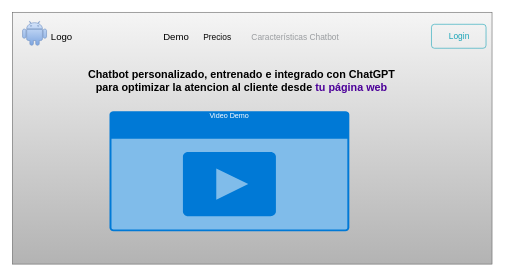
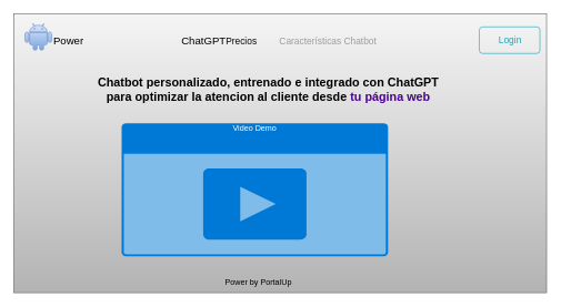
  <mxCell id="0" />
  <mxCell id="1" parent="0" />
  <mxCell id="2" value="" style="rounded=0;whiteSpace=wrap;html=1;fillColor=#f5f5f5;gradientColor=#b3b3b3;strokeColor=#666666;" vertex="1" parent="1"><mxGeometry x="20" y="20" width="800" height="420" as="geometry" /></mxCell>
- <mxCell id="3" value="Demo" style="html=1;shadow=0;dashed=0;fontSize=16;align=left;spacing=15;fillColor=none;strokeColor=none;" vertex="1" parent="1"><mxGeometry x="257" y="30" width="563" height="60" as="geometry" /></mxCell>
+ <mxCell id="3" value="ChatGPT" style="html=1;shadow=0;dashed=0;fontSize=16;align=left;spacing=15;fillColor=none;strokeColor=none;" vertex="1" parent="1"><mxGeometry x="257" y="30" width="563" height="60" as="geometry" /></mxCell>
  <mxCell id="4" value="Precios" style="fillColor=none;strokeColor=none;fontSize=14;fontColor=#080808;align=center;" vertex="1" parent="3"><mxGeometry width="70" height="40" relative="1" as="geometry"><mxPoint x="70" y="10" as="offset" /></mxGeometry></mxCell>
  <mxCell id="5" value="Características Chatbot " style="fillColor=none;strokeColor=none;fontSize=14;fontColor=#9A9DA0;align=center;" vertex="1" parent="3"><mxGeometry width="160" height="40" relative="1" as="geometry"><mxPoint x="157" y="10" as="offset" /></mxGeometry></mxCell>
  <mxCell id="6" value="Login" style="html=1;shadow=0;dashed=0;shape=mxgraph.bootstrap.rrect;rSize=5;fontSize=14;fontColor=#1CA5B8;strokeColor=#1CA5B8;fillColor=none;" vertex="1" parent="3"><mxGeometry x="1" width="91" height="40" relative="1" as="geometry"><mxPoint x="-101" y="10" as="offset" /></mxGeometry></mxCell>
  <mxCell id="7" value="Video Demo" style="html=1;whiteSpace=wrap;strokeColor=none;fillColor=#0079D6;labelPosition=center;verticalLabelPosition=middle;verticalAlign=top;align=center;fontSize=12;outlineConnect=0;spacingTop=-6;fontColor=#FFFFFF;sketch=0;shape=mxgraph.sitemap.video;" vertex="1" parent="1"><mxGeometry x="182" y="185" width="400" height="200" as="geometry" /></mxCell>
  <mxCell id="8" value="" style="dashed=0;outlineConnect=0;html=1;align=center;labelPosition=center;verticalLabelPosition=bottom;verticalAlign=top;shape=mxgraph.weblogos.android;fillColor=#dae8fc;strokeColor=#6c8ebf;gradientColor=#7ea6e0;" vertex="1" parent="1"><mxGeometry x="37" y="35" width="40" height="40" as="geometry" /></mxCell>
- <mxCell id="10" value="Logo" style="text;html=1;align=center;verticalAlign=middle;resizable=0;points=[];autosize=1;strokeColor=none;fillColor=none;fontSize=16;" vertex="1" parent="1"><mxGeometry x="72" y="45" width="60" height="30" as="geometry" /></mxCell>
+ <mxCell id="9" value="Power by PortalUp&lt;br&gt;" style="text;html=1;align=center;verticalAlign=middle;resizable=0;points=[];autosize=1;strokeColor=none;fillColor=none;" vertex="1" parent="1"><mxGeometry x="327" y="410" width="120" height="30" as="geometry" /></mxCell>
+ <mxCell id="10" value="Power" style="text;html=1;align=center;verticalAlign=middle;resizable=0;points=[];autosize=1;strokeColor=none;fillColor=none;fontSize=16;" vertex="1" parent="1"><mxGeometry x="72" y="45" width="60" height="30" as="geometry" /></mxCell>
  <mxCell id="11" value="Chatbot personalizado, entrenado e integrado con ChatGPT &lt;br style=&quot;font-size: 18px;&quot;&gt;para optimizar la atencion al cliente desde &lt;font color=&quot;#4c0099&quot; style=&quot;font-size: 18px;&quot;&gt;tu página web&lt;/font&gt;" style="text;html=1;align=center;verticalAlign=middle;resizable=0;points=[];autosize=1;strokeColor=none;fillColor=none;fontFamily=Helvetica;fontStyle=1;horizontal=1;fontSize=18;" vertex="1" parent="1"><mxGeometry x="132" y="105" width="540" height="60" as="geometry" /></mxCell>
